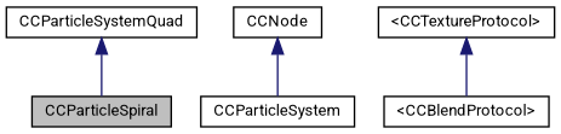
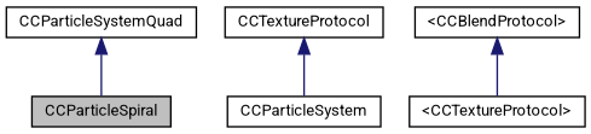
  digraph {
    fontname=Roboto
    node [color=black fontname=Roboto fontsize=10 shape=record]
    edge [color=midnightblue dir=back fontname=Roboto fontsize=10 labelfontname=FreeSans labelfontsize=10 style=solid]
    n1 [fillcolor=grey75 fontcolor=black height=0.2 label=CCParticleSpiral style=filled width=0.4]
    n2 [height=0.2 label=CCParticleSystemQuad width=0.4]
    n3 [height=0.2 label=CCParticleSystem width=0.4]
-   n4 [height=0.2 label=CCNode width=0.4]
+   n4 [height=0.2 label=CCTextureProtocol width=0.4]
    n5 [height=0.2 label="\<CCTextureProtocol\>" width=0.4]
    n6 [height=0.2 label="\<CCBlendProtocol\>" width=0.4]
    n2 -> n1
    n4 -> n3
-   n5 -> n6
+   n6 -> n5
  }
